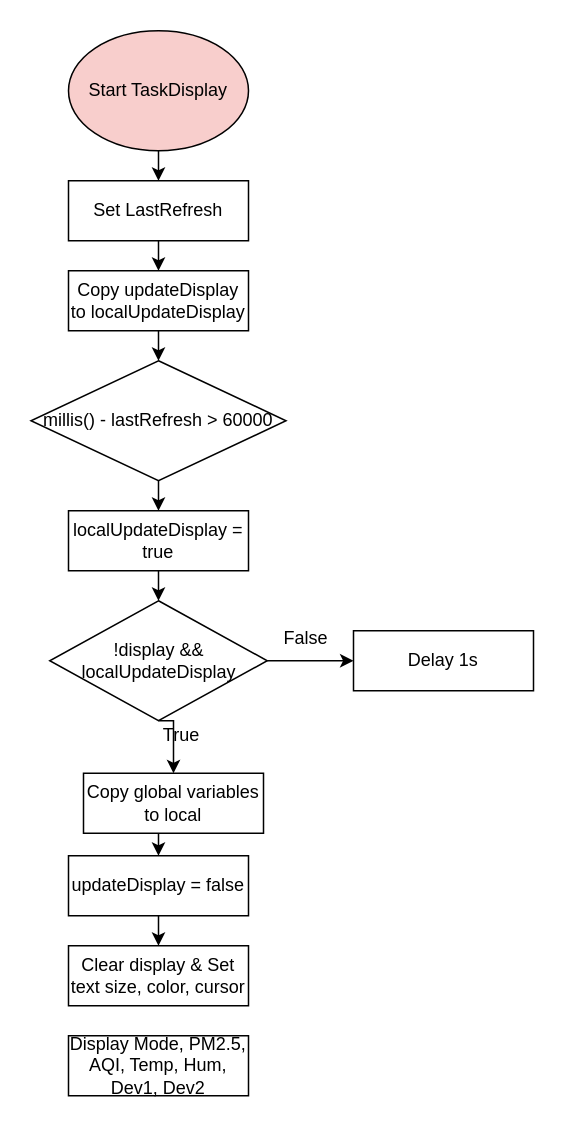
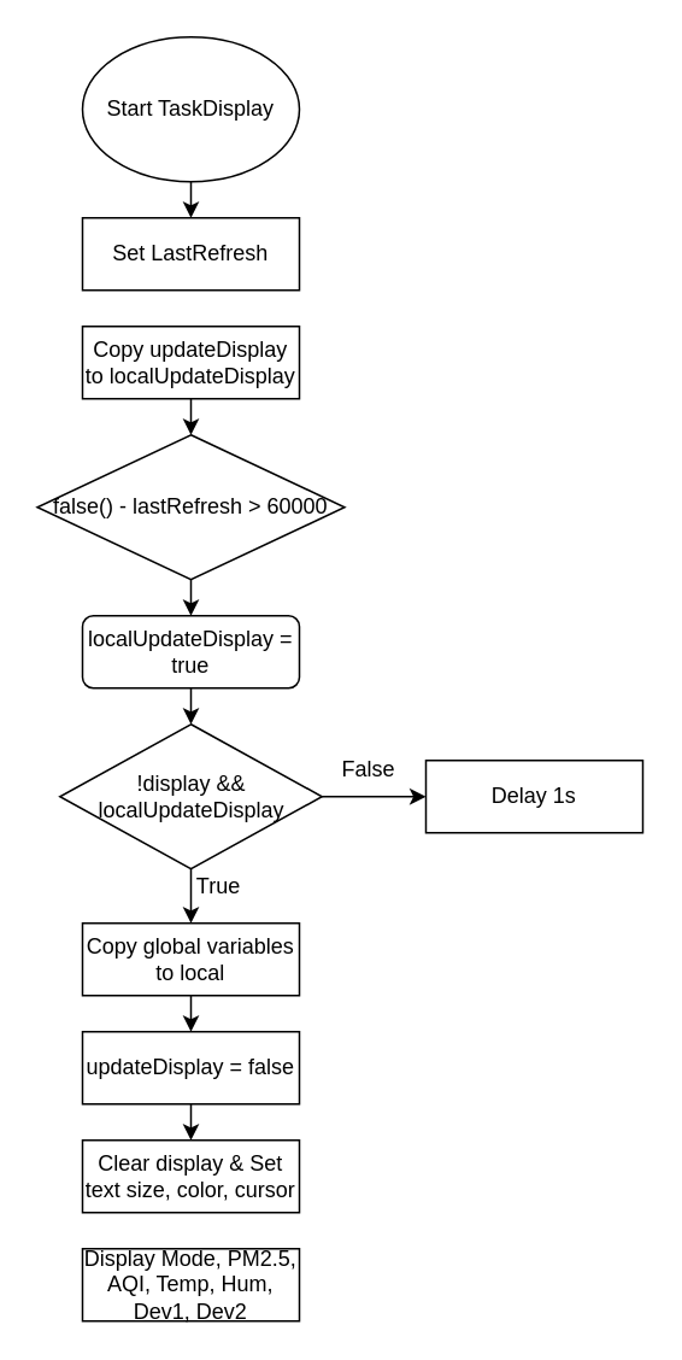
  <mxCell id="0" />
  <mxCell id="1" parent="0" />
  <mxCell id="2" style="edgeStyle=orthogonalEdgeStyle;rounded=0;orthogonalLoop=1;jettySize=auto;html=1;exitX=0.5;exitY=1;exitDx=0;exitDy=0;entryX=0.5;entryY=0;entryDx=0;entryDy=0;" parent="1" source="3" target="5" edge="1"><mxGeometry relative="1" as="geometry" /></mxCell>
- <mxCell id="3" value="&lt;div&gt;Start TaskDisplay&lt;/div&gt;" style="ellipse;whiteSpace=wrap;html=1;fillColor=#f8cecc;" parent="1" vertex="1"><mxGeometry x="45" y="20" width="120" height="80" as="geometry" /></mxCell>
- <mxCell id="4" style="edgeStyle=orthogonalEdgeStyle;rounded=0;orthogonalLoop=1;jettySize=auto;html=1;exitX=0.5;exitY=1;exitDx=0;exitDy=0;entryX=0.5;entryY=0;entryDx=0;entryDy=0;" parent="1" source="5" target="7" edge="1"><mxGeometry relative="1" as="geometry" /></mxCell>
+ <mxCell id="3" value="&lt;div&gt;Start TaskDisplay&lt;/div&gt;" style="ellipse;whiteSpace=wrap;html=1;" parent="1" vertex="1"><mxGeometry x="45" y="20" width="120" height="80" as="geometry" /></mxCell>
  <mxCell id="5" value="Set LastRefresh" style="rounded=0;whiteSpace=wrap;html=1;" parent="1" vertex="1"><mxGeometry x="45" y="120" width="120" height="40" as="geometry" /></mxCell>
  <mxCell id="6" style="edgeStyle=orthogonalEdgeStyle;rounded=0;orthogonalLoop=1;jettySize=auto;html=1;exitX=0.5;exitY=1;exitDx=0;exitDy=0;entryX=0.5;entryY=0;entryDx=0;entryDy=0;" parent="1" source="7" target="9" edge="1"><mxGeometry relative="1" as="geometry" /></mxCell>
  <mxCell id="7" value="&lt;div&gt;Copy updateDisplay to localUpdateDisplay&lt;/div&gt;" style="rounded=0;whiteSpace=wrap;html=1;" parent="1" vertex="1"><mxGeometry x="45" y="180" width="120" height="40" as="geometry" /></mxCell>
  <mxCell id="8" style="edgeStyle=orthogonalEdgeStyle;rounded=0;orthogonalLoop=1;jettySize=auto;html=1;exitX=0.5;exitY=1;exitDx=0;exitDy=0;entryX=0.5;entryY=0;entryDx=0;entryDy=0;" parent="1" source="9" target="16" edge="1"><mxGeometry relative="1" as="geometry" /></mxCell>
- <mxCell id="9" value="&lt;div&gt;millis() - lastRefresh &amp;gt; 60000&lt;/div&gt;" style="rhombus;whiteSpace=wrap;html=1;" parent="1" vertex="1"><mxGeometry x="20" y="240" width="170" height="80" as="geometry" /></mxCell>
+ <mxCell id="9" value="&lt;div&gt;false() - lastRefresh &amp;gt; 60000&lt;/div&gt;" style="rhombus;whiteSpace=wrap;html=1;" parent="1" vertex="1"><mxGeometry x="20" y="240" width="170" height="80" as="geometry" /></mxCell>
  <mxCell id="10" style="edgeStyle=orthogonalEdgeStyle;rounded=0;orthogonalLoop=1;jettySize=auto;html=1;exitX=0.5;exitY=1;exitDx=0;exitDy=0;entryX=0.5;entryY=0;entryDx=0;entryDy=0;" parent="1" source="11" target="21" edge="1"><mxGeometry relative="1" as="geometry" /></mxCell>
  <mxCell id="11" value="&lt;div&gt;updateDisplay = false&lt;/div&gt;" style="rounded=0;whiteSpace=wrap;html=1;" parent="1" vertex="1"><mxGeometry x="45" y="570" width="120" height="40" as="geometry" /></mxCell>
  <mxCell id="12" style="edgeStyle=orthogonalEdgeStyle;rounded=0;orthogonalLoop=1;jettySize=auto;html=1;exitX=0.5;exitY=1;exitDx=0;exitDy=0;entryX=0.5;entryY=0;entryDx=0;entryDy=0;" parent="1" source="13" target="11" edge="1"><mxGeometry relative="1" as="geometry" /></mxCell>
- <mxCell id="13" value="&lt;div&gt;Copy global variables to local&lt;/div&gt;" style="rounded=0;whiteSpace=wrap;html=1;" parent="1" vertex="1"><mxGeometry x="55" y="515" width="120" height="40" as="geometry" /></mxCell>
+ <mxCell id="13" value="&lt;div&gt;Copy global variables to local&lt;/div&gt;" style="rounded=0;whiteSpace=wrap;html=1;" parent="1" vertex="1"><mxGeometry x="45" y="510" width="120" height="40" as="geometry" /></mxCell>
  <mxCell id="14" value="&lt;div&gt;Delay 1s&lt;/div&gt;" style="rounded=0;whiteSpace=wrap;html=1;" parent="1" vertex="1"><mxGeometry x="235" y="420" width="120" height="40" as="geometry" /></mxCell>
  <mxCell id="15" style="edgeStyle=orthogonalEdgeStyle;rounded=0;orthogonalLoop=1;jettySize=auto;html=1;exitX=0.5;exitY=1;exitDx=0;exitDy=0;entryX=0.5;entryY=0;entryDx=0;entryDy=0;" parent="1" source="16" target="20" edge="1"><mxGeometry relative="1" as="geometry" /></mxCell>
- <mxCell id="16" value="localUpdateDisplay = true" style="rounded=0;whiteSpace=wrap;html=1;" parent="1" vertex="1"><mxGeometry x="45" y="340" width="120" height="40" as="geometry" /></mxCell>
+ <mxCell id="16" value="localUpdateDisplay = true" style="whiteSpace=wrap;html=1;rounded=1;" parent="1" vertex="1"><mxGeometry x="45" y="340" width="120" height="40" as="geometry" /></mxCell>
  <mxCell id="17" style="edgeStyle=orthogonalEdgeStyle;rounded=0;orthogonalLoop=1;jettySize=auto;html=1;exitX=0.5;exitY=1;exitDx=0;exitDy=0;" parent="1" source="7" target="7" edge="1"><mxGeometry relative="1" as="geometry" /></mxCell>
  <mxCell id="18" style="edgeStyle=orthogonalEdgeStyle;rounded=0;orthogonalLoop=1;jettySize=auto;html=1;exitX=1;exitY=0.5;exitDx=0;exitDy=0;entryX=0;entryY=0.5;entryDx=0;entryDy=0;" parent="1" source="20" target="14" edge="1"><mxGeometry relative="1" as="geometry" /></mxCell>
  <mxCell id="19" style="edgeStyle=orthogonalEdgeStyle;rounded=0;orthogonalLoop=1;jettySize=auto;html=1;exitX=0.5;exitY=1;exitDx=0;exitDy=0;entryX=0.5;entryY=0;entryDx=0;entryDy=0;" parent="1" source="20" target="13" edge="1"><mxGeometry relative="1" as="geometry" /></mxCell>
  <mxCell id="20" value="&lt;div&gt;!display &amp;amp;&amp;amp; localUpdateDisplay&lt;/div&gt;" style="rhombus;whiteSpace=wrap;html=1;" parent="1" vertex="1"><mxGeometry x="32.5" y="400" width="145" height="80" as="geometry" /></mxCell>
  <mxCell id="21" value="&lt;div&gt;Clear display &amp;amp;&amp;nbsp;&lt;span style=&quot;background-color: transparent; color: light-dark(rgb(0, 0, 0), rgb(255, 255, 255));&quot;&gt;Set text size, color, cursor&lt;/span&gt;&lt;/div&gt;" style="rounded=0;whiteSpace=wrap;html=1;" parent="1" vertex="1"><mxGeometry x="45" y="630" width="120" height="40" as="geometry" /></mxCell>
  <mxCell id="22" value="&lt;div&gt;Display Mode, PM2.5, AQI, Temp, Hum, Dev1, Dev2&lt;/div&gt;" style="rounded=0;whiteSpace=wrap;html=1;" parent="1" vertex="1"><mxGeometry x="45" y="690" width="120" height="40" as="geometry" /></mxCell>
  <mxCell id="23" value="False" style="text;html=1;align=center;verticalAlign=middle;resizable=0;points=[];autosize=1;strokeColor=none;fillColor=none;" parent="1" vertex="1"><mxGeometry x="177.5" y="410" width="50" height="30" as="geometry" /></mxCell>
  <mxCell id="24" value="True" style="text;html=1;align=center;verticalAlign=middle;resizable=0;points=[];autosize=1;strokeColor=none;fillColor=none;" parent="1" vertex="1"><mxGeometry x="95" y="475" width="50" height="30" as="geometry" /></mxCell>
